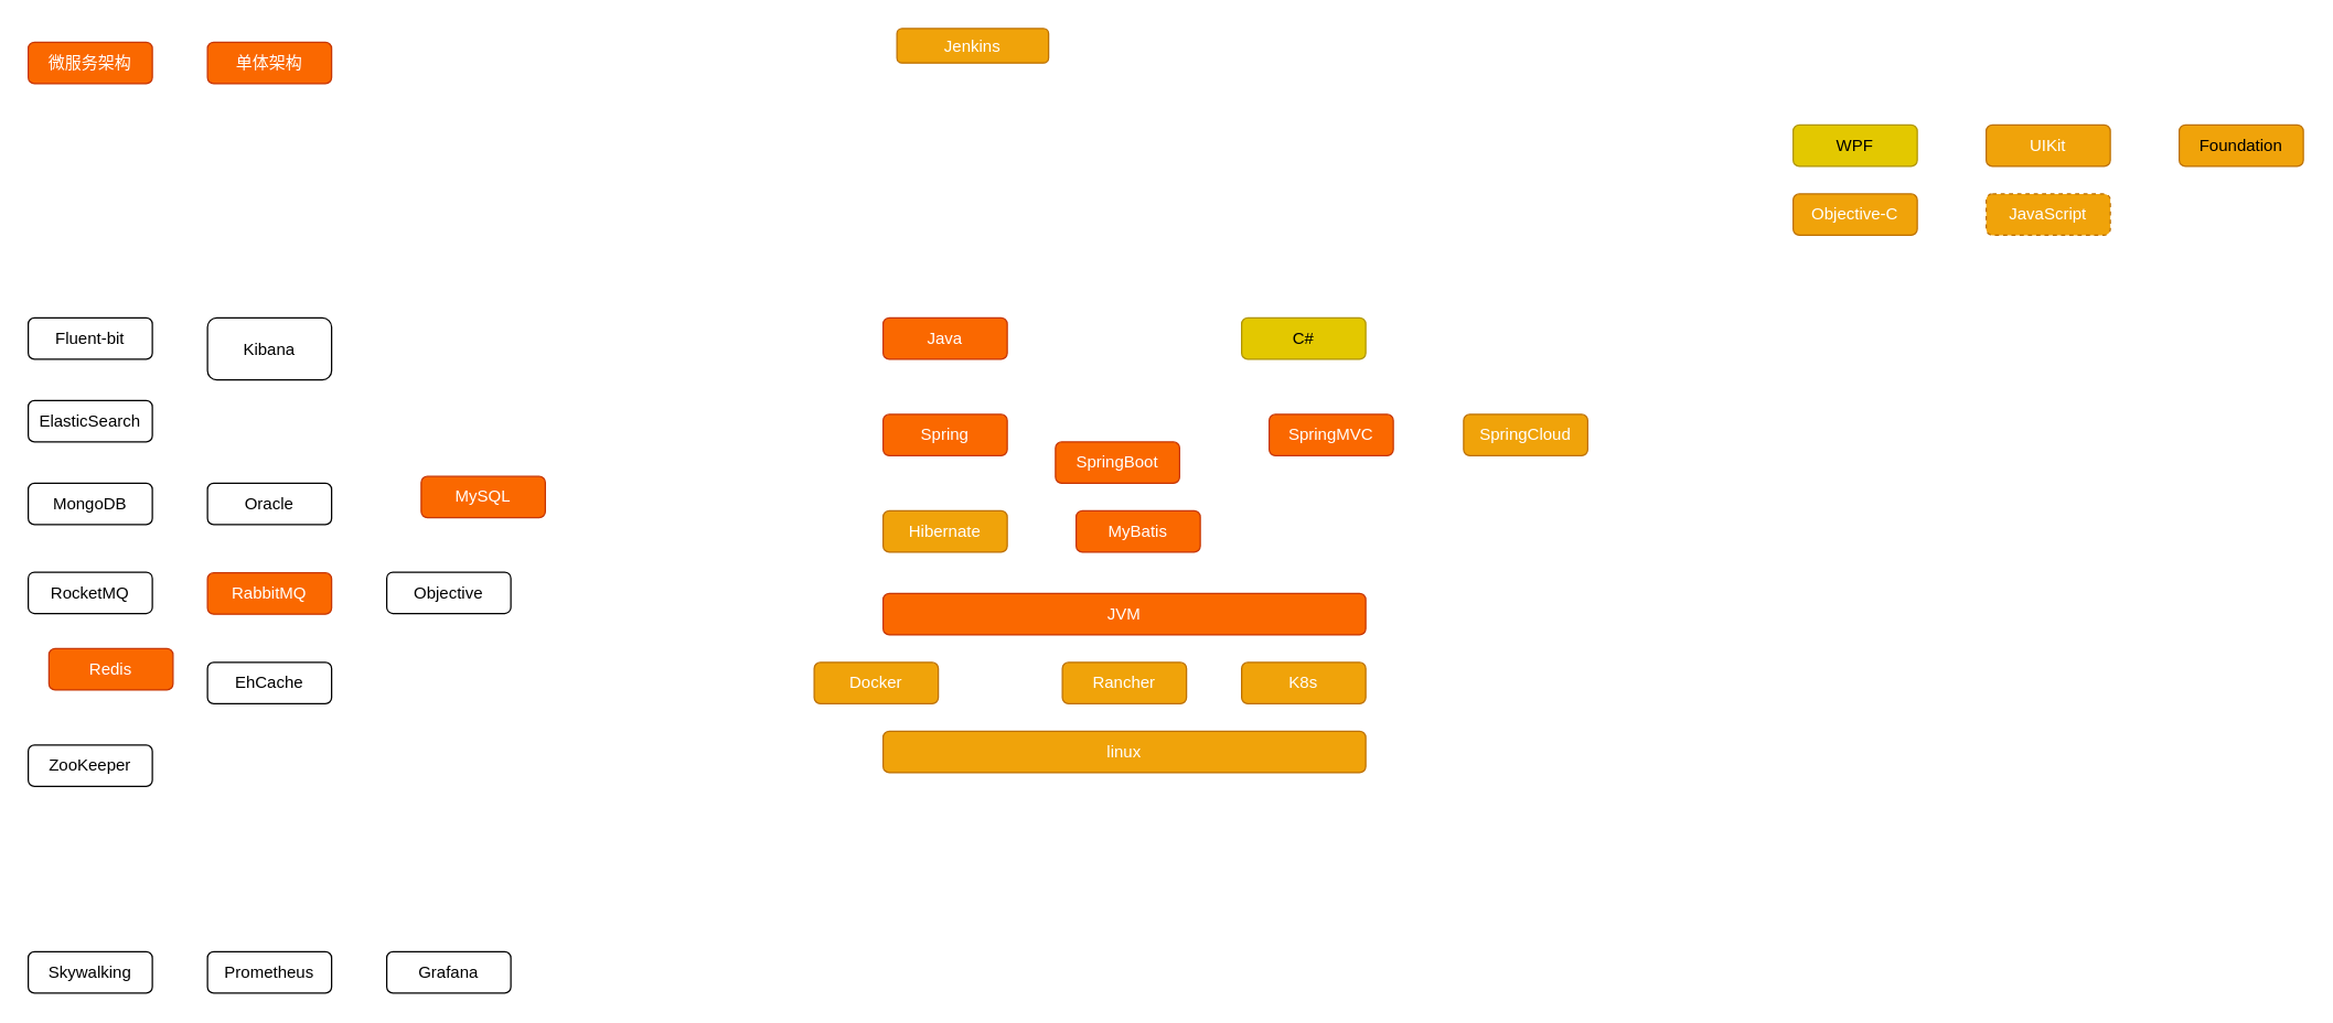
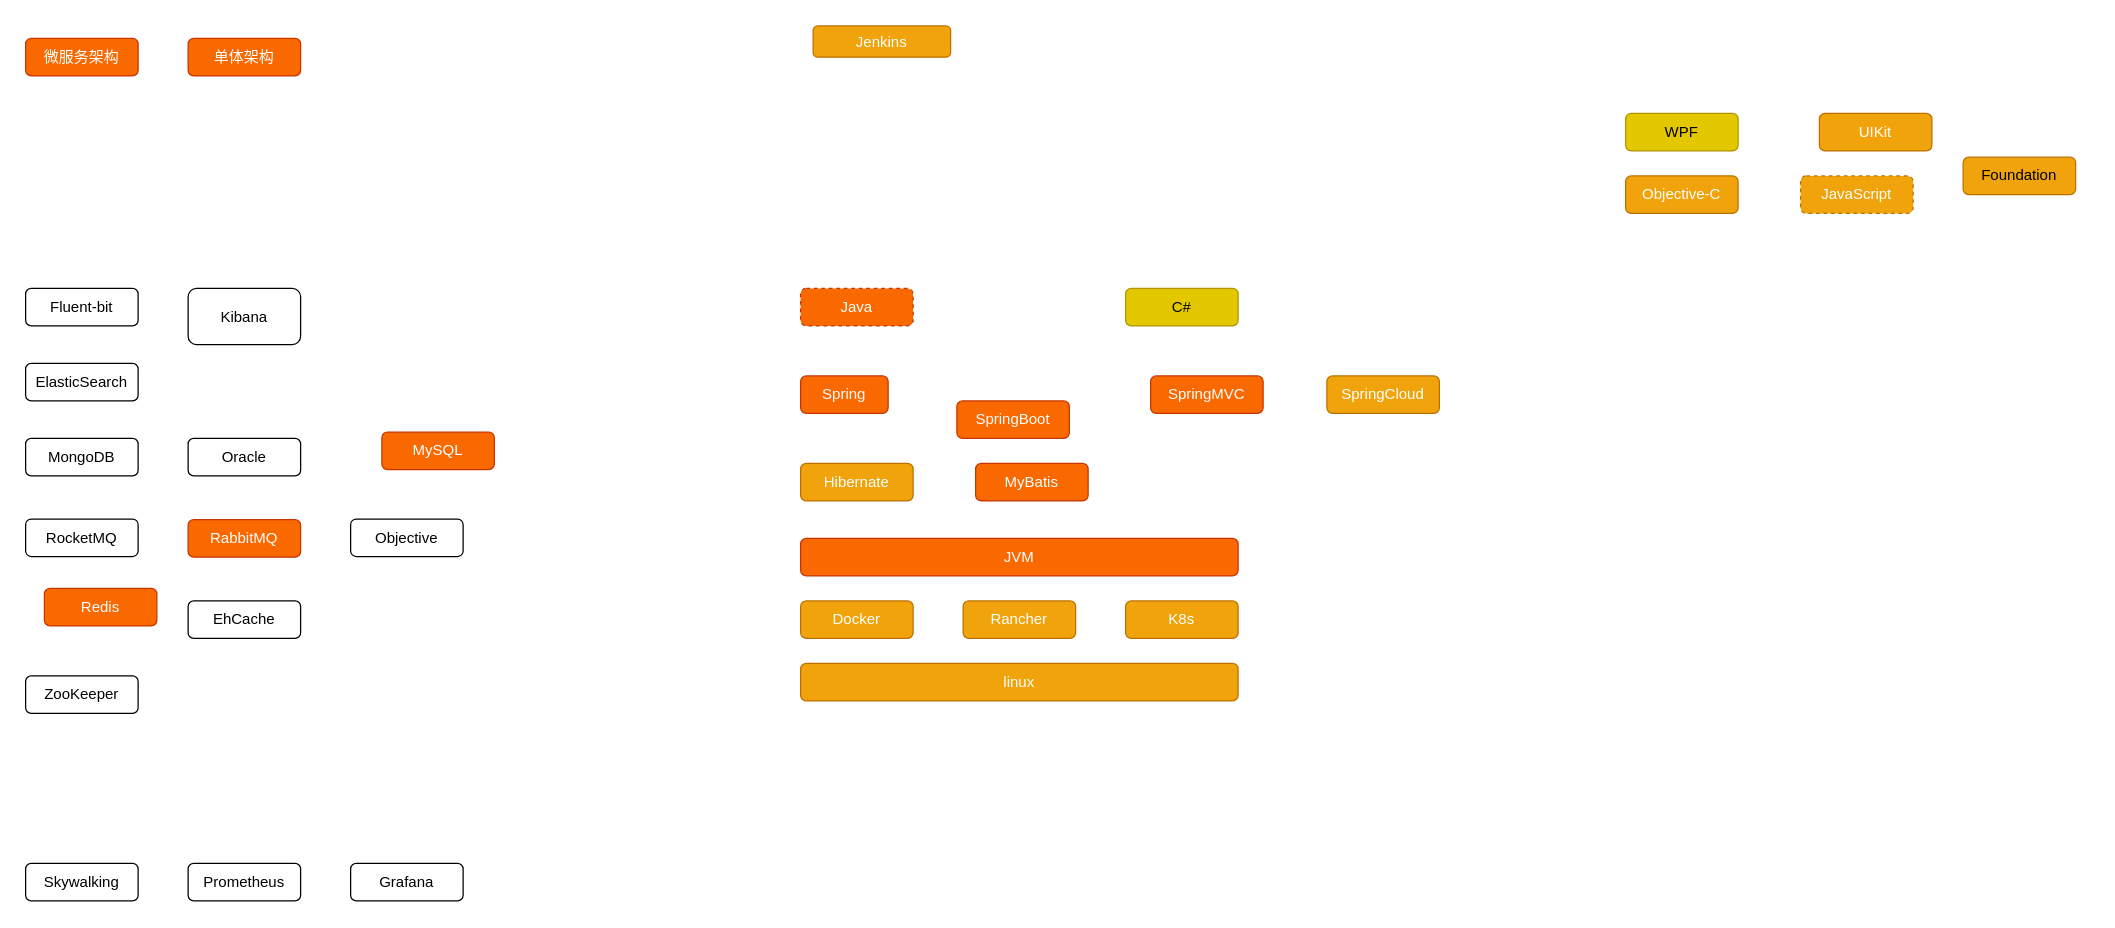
  <mxCell id="0" />
  <mxCell id="1" parent="0" />
- <mxCell id="2" value="Java" style="rounded=1;whiteSpace=wrap;html=1;fillColor=#fa6800;strokeColor=#C73500;fontColor=#FFFFFF;" vertex="1" parent="1"><mxGeometry x="640" y="230" width="90" height="30" as="geometry" /></mxCell>
+ <mxCell id="2" value="Java" style="rounded=1;whiteSpace=wrap;html=1;fillColor=#fa6800;strokeColor=#C73500;fontColor=#FFFFFF;dashed=1;" vertex="1" parent="1"><mxGeometry x="640" y="230" width="90" height="30" as="geometry" /></mxCell>
  <mxCell id="3" value="JVM" style="rounded=1;whiteSpace=wrap;html=1;fillColor=#fa6800;fontColor=#FFFFFF;strokeColor=#C73500;" vertex="1" parent="1"><mxGeometry x="640" y="430" width="350" height="30" as="geometry" /></mxCell>
  <mxCell id="4" value="linux" style="rounded=1;whiteSpace=wrap;html=1;fillColor=#f0a30a;fontColor=#FFFFFF;strokeColor=#BD7000;" vertex="1" parent="1"><mxGeometry x="640" y="530" width="350" height="30" as="geometry" /></mxCell>
- <mxCell id="5" value="Docker" style="rounded=1;whiteSpace=wrap;html=1;fillColor=#f0a30a;fontColor=#FFFFFF;strokeColor=#BD7000;" vertex="1" parent="1"><mxGeometry x="590" y="480" width="90" height="30" as="geometry" /></mxCell>
+ <mxCell id="5" value="Docker" style="rounded=1;whiteSpace=wrap;html=1;fillColor=#f0a30a;fontColor=#FFFFFF;strokeColor=#BD7000;" vertex="1" parent="1"><mxGeometry x="640" y="480" width="90" height="30" as="geometry" /></mxCell>
  <mxCell id="6" value="Objective-C" style="rounded=1;whiteSpace=wrap;html=1;fillColor=#f0a30a;fontColor=#FFFFFF;strokeColor=#BD7000;" vertex="1" parent="1"><mxGeometry x="1300" y="140" width="90" height="30" as="geometry" /></mxCell>
  <mxCell id="7" value="C#" style="rounded=1;whiteSpace=wrap;html=1;fillColor=#e3c800;fontColor=#000000;strokeColor=#B09500;" vertex="1" parent="1"><mxGeometry x="900" y="230" width="90" height="30" as="geometry" /></mxCell>
  <mxCell id="8" value="K8s" style="rounded=1;whiteSpace=wrap;html=1;fillColor=#f0a30a;fontColor=#FFFFFF;strokeColor=#BD7000;" vertex="1" parent="1"><mxGeometry x="900" y="480" width="90" height="30" as="geometry" /></mxCell>
  <mxCell id="9" value="MySQL" style="rounded=1;whiteSpace=wrap;html=1;fillColor=#fa6800;fontColor=#FFFFFF;strokeColor=#C73500;" vertex="1" parent="1"><mxGeometry x="305" y="345" width="90" height="30" as="geometry" /></mxCell>
  <mxCell id="10" value="Oracle" style="rounded=1;whiteSpace=wrap;html=1;" vertex="1" parent="1"><mxGeometry x="150" y="350" width="90" height="30" as="geometry" /></mxCell>
  <mxCell id="11" value="MongoDB" style="rounded=1;whiteSpace=wrap;html=1;" vertex="1" parent="1"><mxGeometry x="20" y="350" width="90" height="30" as="geometry" /></mxCell>
  <mxCell id="12" value="ElasticSearch" style="rounded=1;whiteSpace=wrap;html=1;" vertex="1" parent="1"><mxGeometry x="20" y="290" width="90" height="30" as="geometry" /></mxCell>
  <mxCell id="13" value="Kibana" style="rounded=1;whiteSpace=wrap;html=1;" vertex="1" parent="1"><mxGeometry x="150" y="230" width="90" height="45" as="geometry" /></mxCell>
  <mxCell id="14" value="Fluent-bit" style="rounded=1;whiteSpace=wrap;html=1;" vertex="1" parent="1"><mxGeometry x="20" y="230" width="90" height="30" as="geometry" /></mxCell>
- <mxCell id="15" value="Spring" style="rounded=1;whiteSpace=wrap;html=1;fillColor=#fa6800;fontColor=#FFFFFF;strokeColor=#C73500;" vertex="1" parent="1"><mxGeometry x="640" y="300" width="90" height="30" as="geometry" /></mxCell>
+ <mxCell id="15" value="Spring" style="rounded=1;whiteSpace=wrap;html=1;fillColor=#fa6800;fontColor=#FFFFFF;strokeColor=#C73500;" vertex="1" parent="1"><mxGeometry x="640" y="300" width="70" height="30" as="geometry" /></mxCell>
  <mxCell id="16" value="SpringBoot" style="rounded=1;whiteSpace=wrap;html=1;fillColor=#fa6800;fontColor=#FFFFFF;strokeColor=#C73500;" vertex="1" parent="1"><mxGeometry x="765" y="320" width="90" height="30" as="geometry" /></mxCell>
  <mxCell id="17" value="SpringMVC" style="rounded=1;whiteSpace=wrap;html=1;fillColor=#fa6800;fontColor=#FFFFFF;strokeColor=#C73500;" vertex="1" parent="1"><mxGeometry x="920" y="300" width="90" height="30" as="geometry" /></mxCell>
  <mxCell id="18" value="SpringCloud" style="rounded=1;whiteSpace=wrap;html=1;fillColor=#f0a30a;fontColor=#FFFFFF;strokeColor=#BD7000;" vertex="1" parent="1"><mxGeometry x="1061" y="300" width="90" height="30" as="geometry" /></mxCell>
  <mxCell id="19" value="Hibernate" style="rounded=1;whiteSpace=wrap;html=1;fillColor=#f0a30a;fontColor=#FFFFFF;strokeColor=#BD7000;" vertex="1" parent="1"><mxGeometry x="640" y="370" width="90" height="30" as="geometry" /></mxCell>
  <mxCell id="20" value="MyBatis" style="rounded=1;whiteSpace=wrap;html=1;fillColor=#fa6800;fontColor=#FFFFFF;strokeColor=#C73500;" vertex="1" parent="1"><mxGeometry x="780" y="370" width="90" height="30" as="geometry" /></mxCell>
  <mxCell id="21" style="edgeStyle=orthogonalEdgeStyle;rounded=0;orthogonalLoop=1;jettySize=auto;html=1;exitX=0.5;exitY=1;exitDx=0;exitDy=0;" edge="1" parent="1" source="9" target="9"><mxGeometry relative="1" as="geometry" /></mxCell>
  <mxCell id="22" value="Rancher" style="rounded=1;whiteSpace=wrap;html=1;fillColor=#f0a30a;fontColor=#FFFFFF;strokeColor=#BD7000;" vertex="1" parent="1"><mxGeometry x="770" y="480" width="90" height="30" as="geometry" /></mxCell>
  <mxCell id="23" value="WPF" style="rounded=1;whiteSpace=wrap;html=1;fillColor=#e3c800;fontColor=#000000;strokeColor=#B09500;" vertex="1" parent="1"><mxGeometry x="1300" y="90" width="90" height="30" as="geometry" /></mxCell>
- <mxCell id="24" value="UIKit" style="rounded=1;whiteSpace=wrap;html=1;fillColor=#f0a30a;fontColor=#FFFFFF;strokeColor=#BD7000;" vertex="1" parent="1"><mxGeometry x="1440" y="90" width="90" height="30" as="geometry" /></mxCell>
- <mxCell id="25" value="Foundation" style="rounded=1;whiteSpace=wrap;html=1;fontColor=#000000;fillColor=#f0a30a;strokeColor=#BD7000;" vertex="1" parent="1"><mxGeometry x="1580" y="90" width="90" height="30" as="geometry" /></mxCell>
+ <mxCell id="24" value="UIKit" style="rounded=1;whiteSpace=wrap;html=1;fillColor=#f0a30a;fontColor=#FFFFFF;strokeColor=#BD7000;" vertex="1" parent="1"><mxGeometry x="1455" y="90" width="90" height="30" as="geometry" /></mxCell>
+ <mxCell id="25" value="Foundation" style="rounded=1;whiteSpace=wrap;html=1;fontColor=#000000;fillColor=#f0a30a;strokeColor=#BD7000;" vertex="1" parent="1"><mxGeometry x="1570" y="125" width="90" height="30" as="geometry" /></mxCell>
  <mxCell id="26" value="RocketMQ" style="rounded=1;whiteSpace=wrap;html=1;" vertex="1" parent="1"><mxGeometry x="20" y="414.5" width="90" height="30" as="geometry" /></mxCell>
  <mxCell id="27" value="RabbitMQ" style="rounded=1;whiteSpace=wrap;html=1;fillColor=#fa6800;fontColor=#FFFFFF;strokeColor=#C73500;" vertex="1" parent="1"><mxGeometry x="150" y="415" width="90" height="30" as="geometry" /></mxCell>
  <mxCell id="28" value="Objective" style="rounded=1;whiteSpace=wrap;html=1;" vertex="1" parent="1"><mxGeometry x="280" y="414.5" width="90" height="30" as="geometry" /></mxCell>
  <mxCell id="29" value="Redis" style="rounded=1;whiteSpace=wrap;html=1;fillColor=#fa6800;fontColor=#FFFFFF;strokeColor=#C73500;" vertex="1" parent="1"><mxGeometry x="35" y="470" width="90" height="30" as="geometry" /></mxCell>
  <mxCell id="30" value="EhCache" style="rounded=1;whiteSpace=wrap;html=1;" vertex="1" parent="1"><mxGeometry x="150" y="480" width="90" height="30" as="geometry" /></mxCell>
  <mxCell id="31" value="Jenkins" style="rounded=1;whiteSpace=wrap;html=1;fillColor=#f0a30a;fontColor=#FFFFFF;strokeColor=#BD7000;" vertex="1" parent="1"><mxGeometry x="650" y="20" width="110" height="25" as="geometry" /></mxCell>
  <mxCell id="32" value="ZooKeeper" style="rounded=1;whiteSpace=wrap;html=1;" vertex="1" parent="1"><mxGeometry x="20" y="540" width="90" height="30" as="geometry" /></mxCell>
  <mxCell id="33" value="Skywalking" style="rounded=1;whiteSpace=wrap;html=1;" vertex="1" parent="1"><mxGeometry x="20" y="690" width="90" height="30" as="geometry" /></mxCell>
  <mxCell id="34" value="Prometheus" style="rounded=1;whiteSpace=wrap;html=1;" vertex="1" parent="1"><mxGeometry x="150" y="690" width="90" height="30" as="geometry" /></mxCell>
  <mxCell id="35" value="Grafana" style="rounded=1;whiteSpace=wrap;html=1;" vertex="1" parent="1"><mxGeometry x="280" y="690" width="90" height="30" as="geometry" /></mxCell>
  <mxCell id="36" value="微服务架构" style="rounded=1;whiteSpace=wrap;html=1;fillColor=#fa6800;fontColor=#FFFFFF;strokeColor=#C73500;" vertex="1" parent="1"><mxGeometry x="20" y="30" width="90" height="30" as="geometry" /></mxCell>
  <mxCell id="37" value="单体架构" style="rounded=1;whiteSpace=wrap;html=1;fillColor=#fa6800;fontColor=#FFFFFF;strokeColor=#C73500;" vertex="1" parent="1"><mxGeometry x="150" y="30" width="90" height="30" as="geometry" /></mxCell>
  <mxCell id="38" value="JavaScript" style="rounded=1;whiteSpace=wrap;html=1;fillColor=#f0a30a;fontColor=#FFFFFF;strokeColor=#BD7000;dashed=1;" vertex="1" parent="1"><mxGeometry x="1440" y="140" width="90" height="30" as="geometry" /></mxCell>
